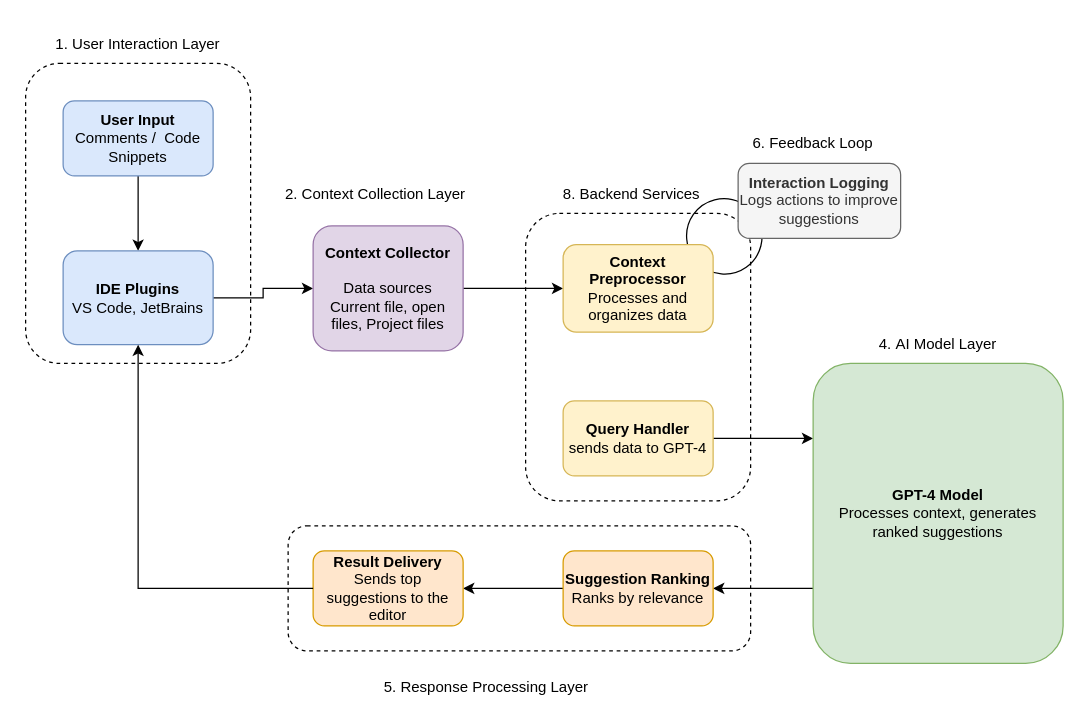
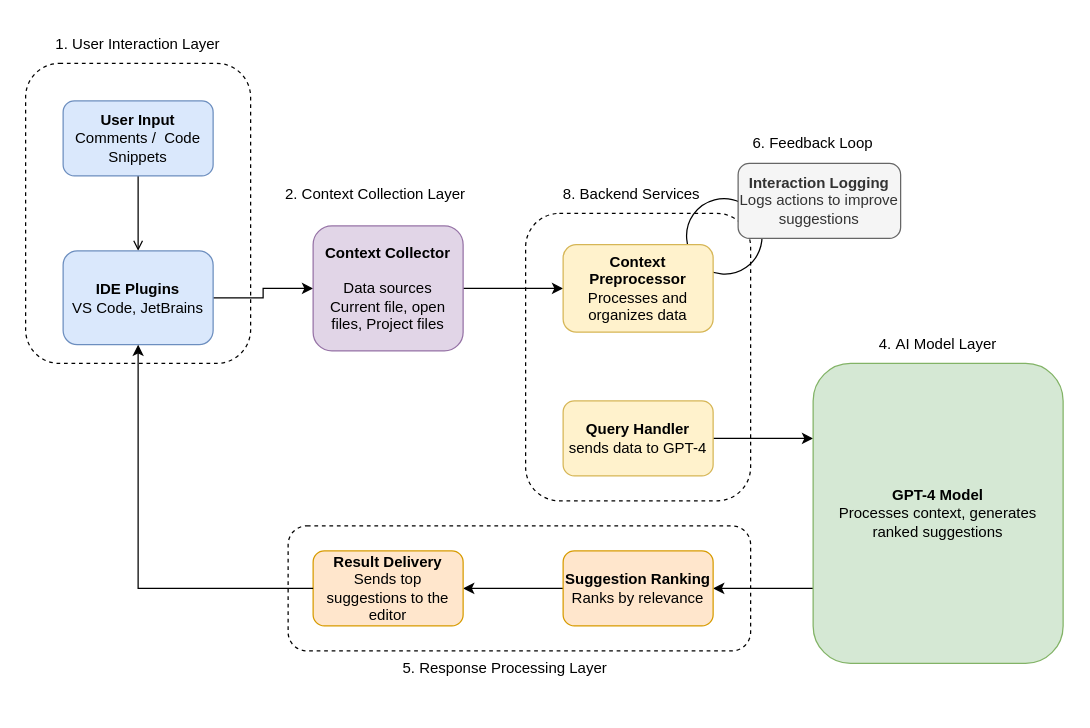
  <mxCell id="0" />
  <mxCell id="1" parent="0" />
  <mxCell id="2" value="" style="dashed=1;rounded=1;whiteSpace=wrap;html=1;" vertex="1" parent="1"><mxGeometry x="230" y="420" width="370" height="100" as="geometry" /></mxCell>
  <mxCell id="3" value="" style="dashed=1;rounded=1;whiteSpace=wrap;html=1;" vertex="1" parent="1"><mxGeometry x="420" y="170" width="180" height="230" as="geometry" /></mxCell>
  <mxCell id="4" value="" style="dashed=1;rounded=1;whiteSpace=wrap;html=1;" vertex="1" parent="1"><mxGeometry x="20" y="50" width="180" height="240" as="geometry" /></mxCell>
- <mxCell id="5" value="" style="edgeStyle=orthogonalEdgeStyle;rounded=0;orthogonalLoop=1;jettySize=auto;html=1;" edge="1" parent="1" source="6" target="8"><mxGeometry relative="1" as="geometry" /></mxCell>
+ <mxCell id="5" value="" style="edgeStyle=orthogonalEdgeStyle;rounded=0;orthogonalLoop=1;jettySize=auto;html=1;endArrow=open;" edge="1" parent="1" source="6" target="8"><mxGeometry relative="1" as="geometry" /></mxCell>
  <mxCell id="6" value="&lt;b&gt;User Input&lt;/b&gt;&lt;div&gt;Comments /&amp;nbsp; Code Snippets&lt;/div&gt;" style="rounded=1;whiteSpace=wrap;html=1;fillColor=#dae8fc;strokeColor=#6c8ebf;" vertex="1" parent="1"><mxGeometry x="50" y="80" width="120" height="60" as="geometry" /></mxCell>
  <mxCell id="7" value="" style="edgeStyle=orthogonalEdgeStyle;rounded=0;orthogonalLoop=1;jettySize=auto;html=1;" edge="1" parent="1" source="8" target="10"><mxGeometry relative="1" as="geometry" /></mxCell>
  <mxCell id="8" value="&lt;div&gt;&lt;b&gt;IDE Plugins&lt;/b&gt;&lt;/div&gt;&lt;div&gt;VS Code, JetBrains&lt;/div&gt;" style="rounded=1;whiteSpace=wrap;html=1;fillColor=#dae8fc;strokeColor=#6c8ebf;" vertex="1" parent="1"><mxGeometry x="50" y="200" width="120" height="75" as="geometry" /></mxCell>
  <mxCell id="9" value="" style="edgeStyle=orthogonalEdgeStyle;rounded=0;orthogonalLoop=1;jettySize=auto;html=1;" edge="1" parent="1" source="10" target="21"><mxGeometry relative="1" as="geometry" /></mxCell>
  <mxCell id="10" value="&lt;div&gt;&lt;b style=&quot;background-color: initial;&quot;&gt;Context Collector&lt;/b&gt;&lt;/div&gt;&lt;div&gt;&lt;br&gt;&lt;/div&gt;&lt;div&gt;Data sources&lt;br&gt;&lt;div&gt;Current file, open files, Project files&lt;/div&gt;&lt;/div&gt;" style="rounded=1;whiteSpace=wrap;html=1;fillColor=#e1d5e7;strokeColor=#9673a6;" vertex="1" parent="1"><mxGeometry x="250" y="180" width="120" height="100" as="geometry" /></mxCell>
  <mxCell id="11" style="edgeStyle=orthogonalEdgeStyle;rounded=0;orthogonalLoop=1;jettySize=auto;html=1;exitX=1;exitY=0.5;exitDx=0;exitDy=0;entryX=0;entryY=0.25;entryDx=0;entryDy=0;" edge="1" parent="1" source="12" target="14"><mxGeometry relative="1" as="geometry" /></mxCell>
  <mxCell id="12" value="&lt;b&gt;Query Handler&lt;/b&gt;&lt;div&gt;sends data to GPT-4&lt;b&gt;&lt;/b&gt;&lt;/div&gt;" style="rounded=1;whiteSpace=wrap;html=1;fillColor=#fff2cc;strokeColor=#d6b656;" vertex="1" parent="1"><mxGeometry x="450" y="320" width="120" height="60" as="geometry" /></mxCell>
  <mxCell id="13" style="edgeStyle=orthogonalEdgeStyle;rounded=0;orthogonalLoop=1;jettySize=auto;html=1;exitX=0;exitY=0.75;exitDx=0;exitDy=0;entryX=1;entryY=0.5;entryDx=0;entryDy=0;" edge="1" parent="1" source="14" target="16"><mxGeometry relative="1" as="geometry" /></mxCell>
  <mxCell id="14" value="&lt;b&gt;GPT-4 Model&lt;/b&gt;&lt;div&gt;Processes context, generates ranked suggestions&lt;/div&gt;" style="rounded=1;whiteSpace=wrap;html=1;fillColor=#d5e8d4;strokeColor=#82b366;" vertex="1" parent="1"><mxGeometry x="650" y="290" width="200" height="240" as="geometry" /></mxCell>
  <mxCell id="15" value="" style="edgeStyle=orthogonalEdgeStyle;rounded=0;orthogonalLoop=1;jettySize=auto;html=1;" edge="1" parent="1" source="16" target="17"><mxGeometry relative="1" as="geometry" /></mxCell>
  <mxCell id="16" value="&lt;b&gt;Suggestion Ranking&lt;/b&gt;&lt;div&gt;Ranks by relevance&lt;/div&gt;" style="rounded=1;whiteSpace=wrap;html=1;fillColor=#ffe6cc;strokeColor=#d79b00;" vertex="1" parent="1"><mxGeometry x="450" y="440" width="120" height="60" as="geometry" /></mxCell>
  <mxCell id="17" value="&lt;b&gt;Result Delivery&lt;/b&gt;&lt;div&gt;Sends top suggestions to the editor&lt;/div&gt;" style="rounded=1;whiteSpace=wrap;html=1;fillColor=#ffe6cc;strokeColor=#d79b00;" vertex="1" parent="1"><mxGeometry x="250" y="440" width="120" height="60" as="geometry" /></mxCell>
  <mxCell id="18" value="" style="endArrow=classic;html=1;rounded=0;exitX=0;exitY=0.5;exitDx=0;exitDy=0;entryX=0.5;entryY=1;entryDx=0;entryDy=0;" edge="1" parent="1" source="17" target="8"><mxGeometry width="50" height="50" relative="1" as="geometry"><mxPoint x="470" y="280" as="sourcePoint" /><mxPoint x="520" y="230" as="targetPoint" /><Array as="points"><mxPoint x="110" y="470" /></Array></mxGeometry></mxCell>
  <mxCell id="19" value="" style="verticalLabelPosition=bottom;shadow=0;dashed=0;align=center;html=1;verticalAlign=top;shape=mxgraph.electrical.radio.loop_antenna;rotation=-135;" vertex="1" parent="1"><mxGeometry x="550" y="150" width="64.8" height="69.78" as="geometry" /></mxCell>
  <mxCell id="20" value="&lt;b&gt;Interaction Logging&lt;/b&gt;&lt;div&gt;Logs actions to improve suggestions&lt;/div&gt;" style="rounded=1;whiteSpace=wrap;html=1;fillColor=#f5f5f5;fontColor=#333333;strokeColor=#666666;" vertex="1" parent="1"><mxGeometry x="590" y="130" width="130" height="60" as="geometry" /></mxCell>
  <mxCell id="21" value="&lt;b&gt;Context Preprocessor&lt;/b&gt;&lt;div&gt;Processes and organizes data&lt;/div&gt;" style="rounded=1;whiteSpace=wrap;html=1;fillColor=#fff2cc;strokeColor=#d6b656;" vertex="1" parent="1"><mxGeometry x="450" y="195" width="120" height="70" as="geometry" /></mxCell>
  <mxCell id="22" value="2. Context Collection Layer" style="text;html=1;align=center;verticalAlign=middle;whiteSpace=wrap;rounded=0;fontFamily=Helvetica;fontSize=12;fontColor=default;" vertex="1" parent="1"><mxGeometry x="225" y="140" width="150" height="30" as="geometry" /></mxCell>
  <mxCell id="23" value="1. User Interaction Layer" style="text;html=1;align=center;verticalAlign=middle;whiteSpace=wrap;rounded=0;fontFamily=Helvetica;fontSize=12;fontColor=default;" vertex="1" parent="1"><mxGeometry x="40" y="20" width="140" height="30" as="geometry" /></mxCell>
  <mxCell id="24" value="8.&amp;nbsp;Backend Services" style="text;html=1;align=center;verticalAlign=middle;whiteSpace=wrap;rounded=0;fontFamily=Helvetica;fontSize=12;fontColor=default;" vertex="1" parent="1"><mxGeometry x="430" y="140" width="150" height="30" as="geometry" /></mxCell>
  <mxCell id="25" value="4.&amp;nbsp;AI Model Layer" style="text;html=1;align=center;verticalAlign=middle;whiteSpace=wrap;rounded=0;fontFamily=Helvetica;fontSize=12;fontColor=default;" vertex="1" parent="1"><mxGeometry x="675" y="260" width="150" height="30" as="geometry" /></mxCell>
- <mxCell id="26" value="5. Response Processing Layer" style="text;whiteSpace=wrap;html=1;fontFamily=Helvetica;fontSize=12;fontColor=default;" vertex="1" parent="1"><mxGeometry x="305" y="535" width="180" height="40" as="geometry" /></mxCell>
+ <mxCell id="26" value="5. Response Processing Layer" style="text;whiteSpace=wrap;html=1;fontFamily=Helvetica;fontSize=12;fontColor=default;" vertex="1" parent="1"><mxGeometry x="320" y="520" width="180" height="40" as="geometry" /></mxCell>
  <mxCell id="27" value="6. Feedback Loop" style="text;whiteSpace=wrap;html=1;fontFamily=Helvetica;fontSize=12;fontColor=default;" vertex="1" parent="1"><mxGeometry x="600" y="100" width="110" height="30" as="geometry" /></mxCell>
